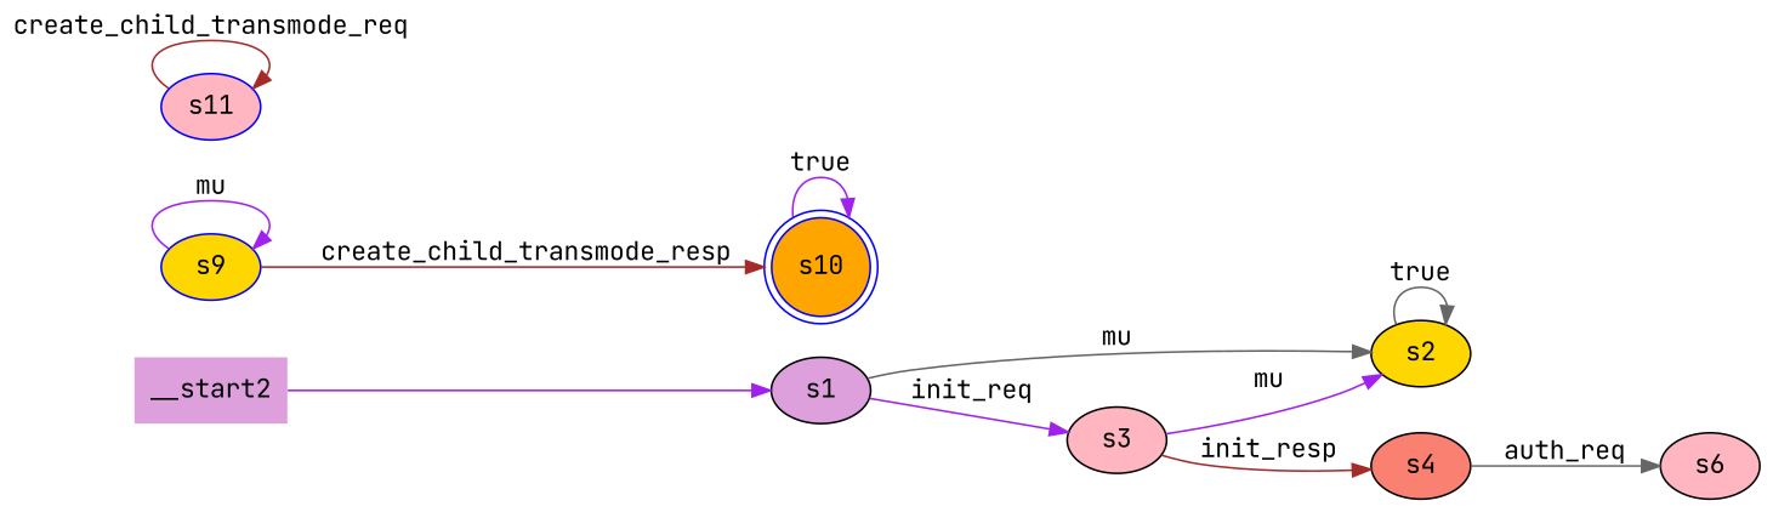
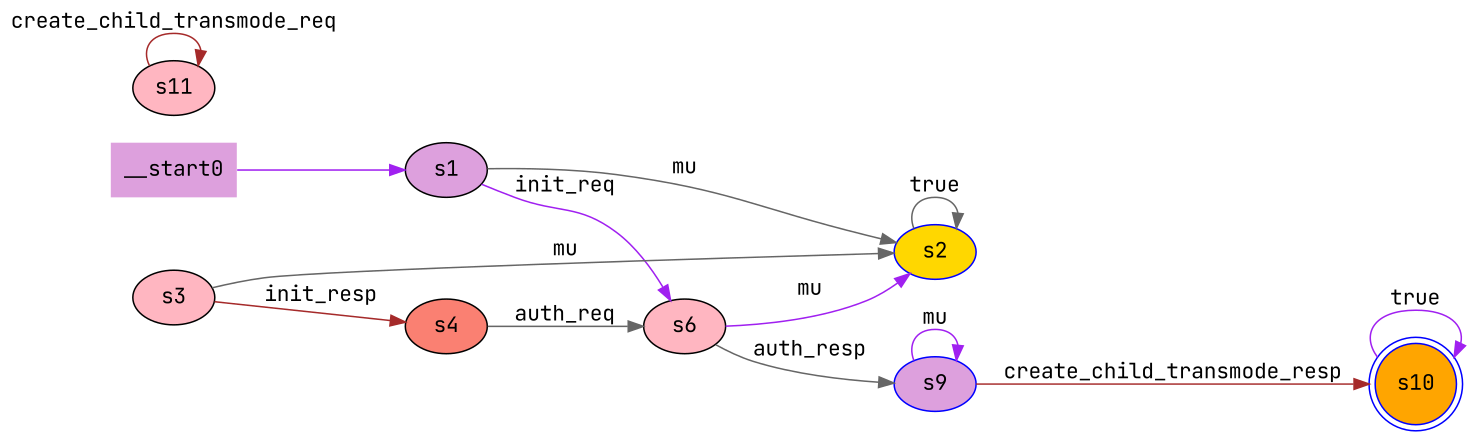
  digraph {
    fontname="JetBrains Mono"
    rankdir=LR
    node [color=blue fillcolor=lightpink fontname="JetBrains Mono" style=filled]
    edge [color=gray40 fontname="JetBrains Mono"]
    n1 [color=black fillcolor=plum label=s1]
-   n2 [color=black fillcolor=gold label=s2]
+   n2 [fillcolor=gold label=s2]
    n3 [color=black label=s3]
    n4 [color=black fillcolor=salmon label=s4]
    n5 [color=black label=s6]
-   n6 [fillcolor=gold label=s9]
+   n6 [fillcolor=plum label=s9]
    n7 [fillcolor=orange label=s10 shape=doublecircle]
-   n8 [label=s11]
-   __start0 [fillcolor=plum shape=none label=__start2]
+   n8 [color=black label=s11]
+   __start0 [fillcolor=plum shape=none]
    n1 -> n2 [label=mu]
-   n1 -> n3 [color=purple label=init_req]
+   n1 -> n5 [color=purple label=init_req]
    n2 -> n2 [label=true]
-   n3 -> n2 [color=purple label=mu]
+   n3 -> n2 [label=mu]
    n3 -> n4 [color=brown label=init_resp]
    n4 -> n5 [label=auth_req]
+   n5 -> n2 [color=purple label=mu]
+   n5 -> n6 [label=auth_resp]
    n6 -> n6 [color=purple label=mu]
    n6 -> n7 [color=brown label=create_child_transmode_resp]
    n7 -> n7 [color=purple label=true]
    n8 -> n8 [color=brown label=create_child_transmode_req]
    __start0 -> n1 [color=purple]
  }
